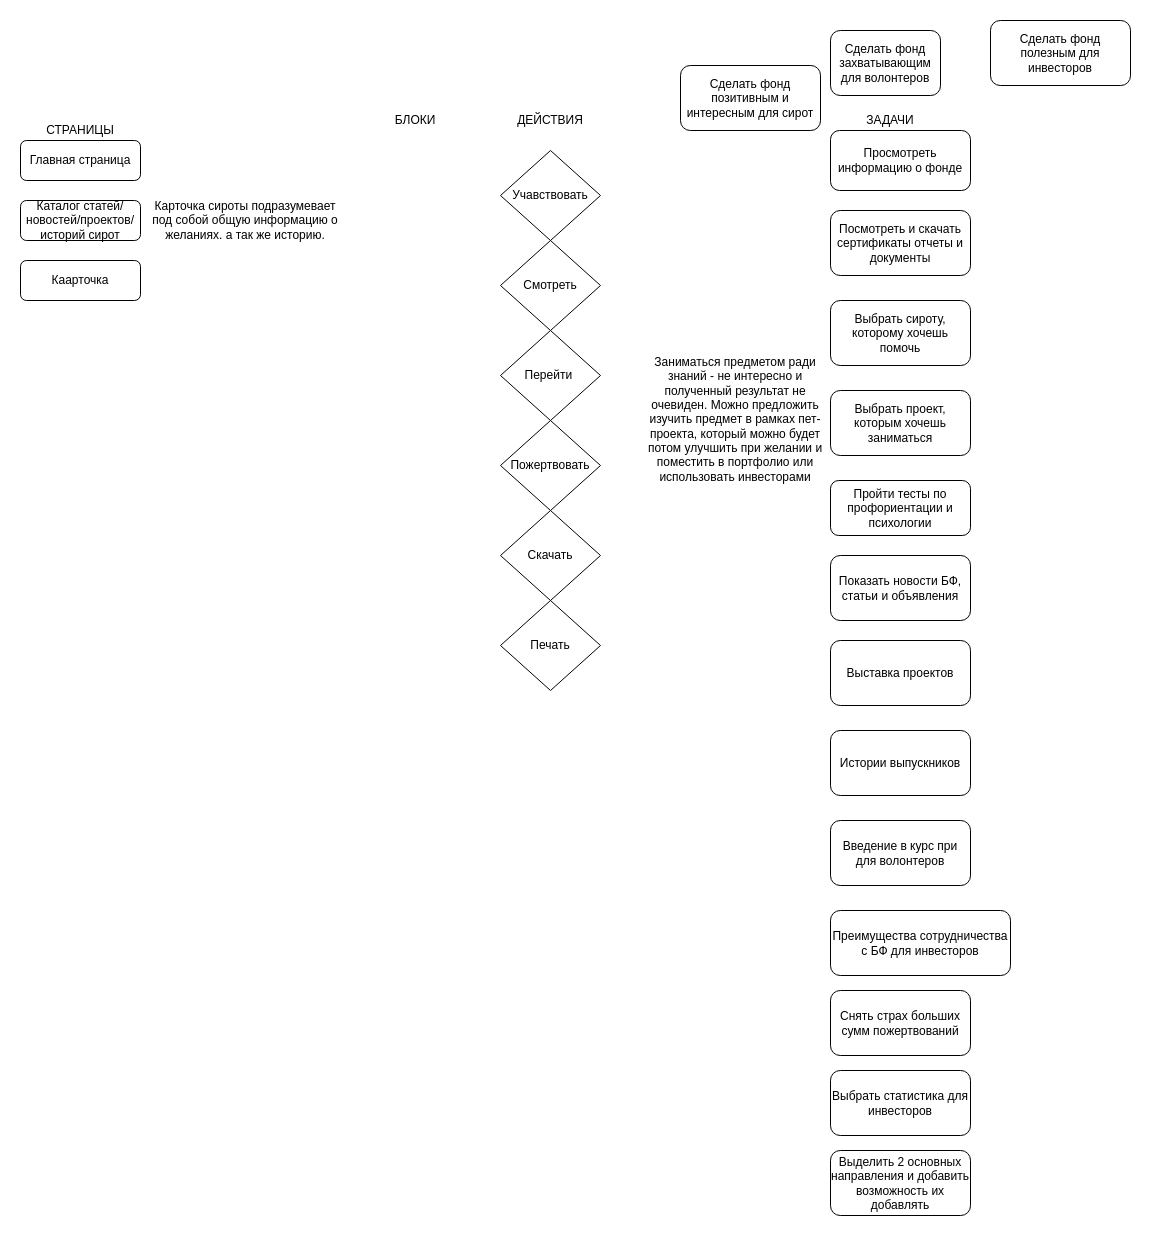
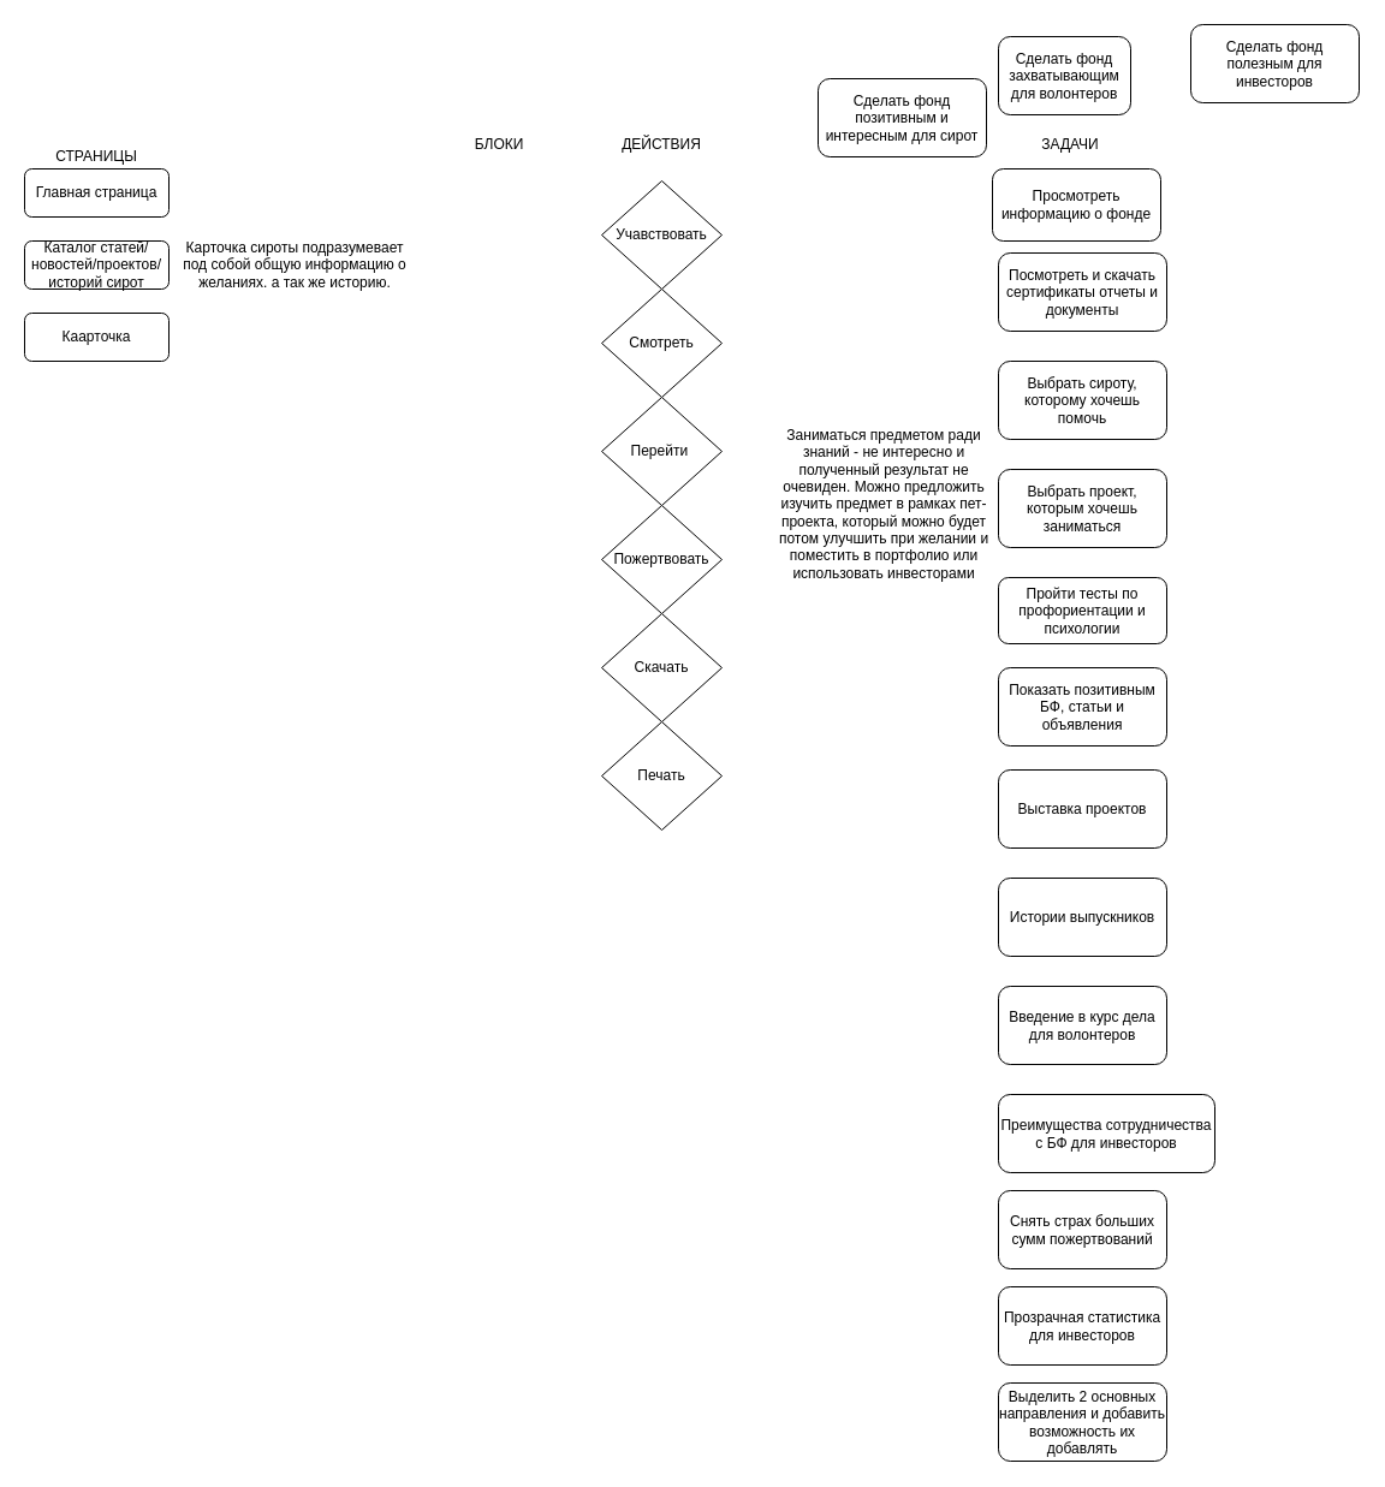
  <mxCell id="0" />
  <mxCell id="1" parent="0" />
  <mxCell id="2" value="Главная страница" style="rounded=1;whiteSpace=wrap;html=1;fontSize=12;glass=0;strokeWidth=1;shadow=0;" parent="1" vertex="1"><mxGeometry y="140" width="120" height="40" as="geometry" x="20" /></mxCell>
  <mxCell id="3" value="Каталог статей/новостей/проектов/историй сирот" style="rounded=1;whiteSpace=wrap;html=1;fontSize=12;glass=0;strokeWidth=1;shadow=0;" vertex="1" parent="1"><mxGeometry y="200" width="120" height="40" as="geometry" x="20" /></mxCell>
  <mxCell id="4" value="Каарточка" style="rounded=1;whiteSpace=wrap;html=1;fontSize=12;glass=0;strokeWidth=1;shadow=0;" vertex="1" parent="1"><mxGeometry y="260" width="120" height="40" as="geometry" x="20" /></mxCell>
- <mxCell id="5" value="Просмотреть информацию о фонде" style="rounded=1;whiteSpace=wrap;html=1;fontSize=12;glass=0;strokeWidth=1;shadow=0;" vertex="1" parent="1"><mxGeometry x="830" y="130" width="140" height="60" as="geometry" /></mxCell>
+ <mxCell id="5" value="Просмотреть информацию о фонде" style="rounded=1;whiteSpace=wrap;html=1;fontSize=12;glass=0;strokeWidth=1;shadow=0;" vertex="1" parent="1"><mxGeometry x="825" y="140" width="140" height="60" as="geometry" /></mxCell>
  <mxCell id="6" value="СТРАНИЦЫ" style="text;html=1;strokeColor=none;fillColor=none;align=center;verticalAlign=middle;whiteSpace=wrap;rounded=0;" vertex="1" parent="1"><mxGeometry x="45" y="120" width="70" height="20" as="geometry" /></mxCell>
  <mxCell id="7" value="ЗАДАЧИ" style="text;html=1;strokeColor=none;fillColor=none;align=center;verticalAlign=middle;whiteSpace=wrap;rounded=0;" vertex="1" parent="1"><mxGeometry x="850" width="80" height="20" as="geometry" y="110" /></mxCell>
  <mxCell id="8" value="БЛОКИ" style="text;html=1;strokeColor=none;fillColor=none;align=center;verticalAlign=middle;whiteSpace=wrap;rounded=0;" vertex="1" parent="1"><mxGeometry x="380" width="70" height="20" as="geometry" y="110" /></mxCell>
  <mxCell id="9" value="ДЕЙСТВИЯ" style="text;html=1;strokeColor=none;fillColor=none;align=center;verticalAlign=middle;whiteSpace=wrap;rounded=0;" vertex="1" parent="1"><mxGeometry x="515" width="70" height="20" as="geometry" y="110" /></mxCell>
  <mxCell id="10" value="Учавствовать" style="rhombus;whiteSpace=wrap;html=1;" vertex="1" parent="1"><mxGeometry x="500" y="150" width="100" height="90" as="geometry" /></mxCell>
  <mxCell id="11" value="Смотреть" style="rhombus;whiteSpace=wrap;html=1;" vertex="1" parent="1"><mxGeometry x="500" y="240" width="100" height="90" as="geometry" /></mxCell>
  <mxCell id="12" value="Перейти&amp;nbsp;" style="rhombus;whiteSpace=wrap;html=1;" vertex="1" parent="1"><mxGeometry x="500" y="330" width="100" height="90" as="geometry" /></mxCell>
  <mxCell id="13" value="Пожертвовать" style="rhombus;whiteSpace=wrap;html=1;" vertex="1" parent="1"><mxGeometry x="500" y="420" width="100" height="90" as="geometry" /></mxCell>
  <mxCell id="14" value="Посмотреть и скачать сертификаты отчеты и документы" style="rounded=1;whiteSpace=wrap;html=1;fontSize=12;glass=0;strokeWidth=1;shadow=0;" vertex="1" parent="1"><mxGeometry x="830" y="210" width="140" height="65" as="geometry" /></mxCell>
  <mxCell id="15" value="Скачать" style="rhombus;whiteSpace=wrap;html=1;" vertex="1" parent="1"><mxGeometry x="500" y="510" width="100" height="90" as="geometry" /></mxCell>
  <mxCell id="16" value="Печать" style="rhombus;whiteSpace=wrap;html=1;" vertex="1" parent="1"><mxGeometry x="500" y="600" width="100" height="90" as="geometry" /></mxCell>
  <mxCell id="17" value="Выбрать сироту, которому хочешь помочь" style="rounded=1;whiteSpace=wrap;html=1;fontSize=12;glass=0;strokeWidth=1;shadow=0;" vertex="1" parent="1"><mxGeometry x="830" y="300" width="140" height="65" as="geometry" /></mxCell>
  <mxCell id="18" value="Выбрать проект, которым хочешь заниматься" style="rounded=1;whiteSpace=wrap;html=1;fontSize=12;glass=0;strokeWidth=1;shadow=0;" vertex="1" parent="1"><mxGeometry x="830" y="390" width="140" height="65" as="geometry" /></mxCell>
  <mxCell id="19" value="Пройти тесты по профориентации и психологии" style="rounded=1;whiteSpace=wrap;html=1;fontSize=12;glass=0;strokeWidth=1;shadow=0;" vertex="1" parent="1"><mxGeometry x="830" y="480" width="140" height="55" as="geometry" /></mxCell>
  <mxCell id="20" value="Заниматься предметом ради знаний - не интересно и полученный результат не очевиден. Можно предложить изучить предмет в рамках пет-проекта, который можно будет потом улучшить при желании и поместить в портфолио или использовать инвесторами" style="text;html=1;strokeColor=none;fillColor=none;align=center;verticalAlign=middle;whiteSpace=wrap;rounded=0;" vertex="1" parent="1"><mxGeometry x="640" y="357.5" width="190" height="122.5" as="geometry" /></mxCell>
- <mxCell id="21" value="Показать новости БФ, статьи и объявления" style="rounded=1;whiteSpace=wrap;html=1;fontSize=12;glass=0;strokeWidth=1;shadow=0;" vertex="1" parent="1"><mxGeometry x="830" y="555" width="140" height="65" as="geometry" /></mxCell>
+ <mxCell id="21" value="Показать позитивным БФ, статьи и объявления" style="rounded=1;whiteSpace=wrap;html=1;fontSize=12;glass=0;strokeWidth=1;shadow=0;" vertex="1" parent="1"><mxGeometry x="830" y="555" width="140" height="65" as="geometry" /></mxCell>
  <mxCell id="22" value="Выставка проектов" style="rounded=1;whiteSpace=wrap;html=1;fontSize=12;glass=0;strokeWidth=1;shadow=0;" vertex="1" parent="1"><mxGeometry x="830" y="640" width="140" height="65" as="geometry" /></mxCell>
  <mxCell id="23" value="Истории выпускников" style="rounded=1;whiteSpace=wrap;html=1;fontSize=12;glass=0;strokeWidth=1;shadow=0;" vertex="1" parent="1"><mxGeometry x="830" y="730" width="140" height="65" as="geometry" /></mxCell>
- <mxCell id="24" value="Введение в курс при для волонтеров" style="rounded=1;whiteSpace=wrap;html=1;fontSize=12;glass=0;strokeWidth=1;shadow=0;" vertex="1" parent="1"><mxGeometry x="830" y="820" width="140" height="65" as="geometry" /></mxCell>
+ <mxCell id="24" value="Введение в курс дела для волонтеров" style="rounded=1;whiteSpace=wrap;html=1;fontSize=12;glass=0;strokeWidth=1;shadow=0;" vertex="1" parent="1"><mxGeometry x="830" y="820" width="140" height="65" as="geometry" /></mxCell>
  <mxCell id="25" value="Преимущества сотрудничества с БФ для инвесторов" style="rounded=1;whiteSpace=wrap;html=1;fontSize=12;glass=0;strokeWidth=1;shadow=0;" vertex="1" parent="1"><mxGeometry x="830" y="910" width="180" height="65" as="geometry" /></mxCell>
  <mxCell id="26" value="Снять страх больших сумм пожертвований" style="rounded=1;whiteSpace=wrap;html=1;fontSize=12;glass=0;strokeWidth=1;shadow=0;" vertex="1" parent="1"><mxGeometry x="830" y="990" width="140" height="65" as="geometry" /></mxCell>
- <mxCell id="27" value="Выбрать статистика для инвесторов" style="rounded=1;whiteSpace=wrap;html=1;fontSize=12;glass=0;strokeWidth=1;shadow=0;" vertex="1" parent="1"><mxGeometry x="830" y="1070" width="140" height="65" as="geometry" /></mxCell>
+ <mxCell id="27" value="Прозрачная статистика для инвесторов" style="rounded=1;whiteSpace=wrap;html=1;fontSize=12;glass=0;strokeWidth=1;shadow=0;" vertex="1" parent="1"><mxGeometry x="830" y="1070" width="140" height="65" as="geometry" /></mxCell>
  <mxCell id="28" value="Выделить 2 основных направления и добавить возможность их добавлять" style="rounded=1;whiteSpace=wrap;html=1;fontSize=12;glass=0;strokeWidth=1;shadow=0;" vertex="1" parent="1"><mxGeometry x="830" y="1150" width="140" height="65" as="geometry" /></mxCell>
  <mxCell id="29" value="Карточка сироты подразумевает под собой общую информацию о желаниях. а так же историю." style="text;html=1;strokeColor=none;fillColor=none;align=center;verticalAlign=middle;whiteSpace=wrap;rounded=0;" vertex="1" parent="1"><mxGeometry x="150" y="184.38" width="190" height="71.25" as="geometry" /></mxCell>
  <mxCell id="30" value="Сделать фонд полезным для инвесторов" style="rounded=1;whiteSpace=wrap;html=1;fontSize=12;glass=0;strokeWidth=1;shadow=0;" vertex="1" parent="1"><mxGeometry x="990" y="20" width="140" height="65" as="geometry" /></mxCell>
  <mxCell id="31" value="Сделать фонд захватывающим для волонтеров" style="rounded=1;whiteSpace=wrap;html=1;fontSize=12;glass=0;strokeWidth=1;shadow=0;" vertex="1" parent="1"><mxGeometry x="830" y="30" width="110" height="65" as="geometry" /></mxCell>
  <mxCell id="32" value="Сделать фонд позитивным и интересным для сирот" style="rounded=1;whiteSpace=wrap;html=1;fontSize=12;glass=0;strokeWidth=1;shadow=0;" vertex="1" parent="1"><mxGeometry x="680" y="65" width="140" height="65" as="geometry" /></mxCell>
